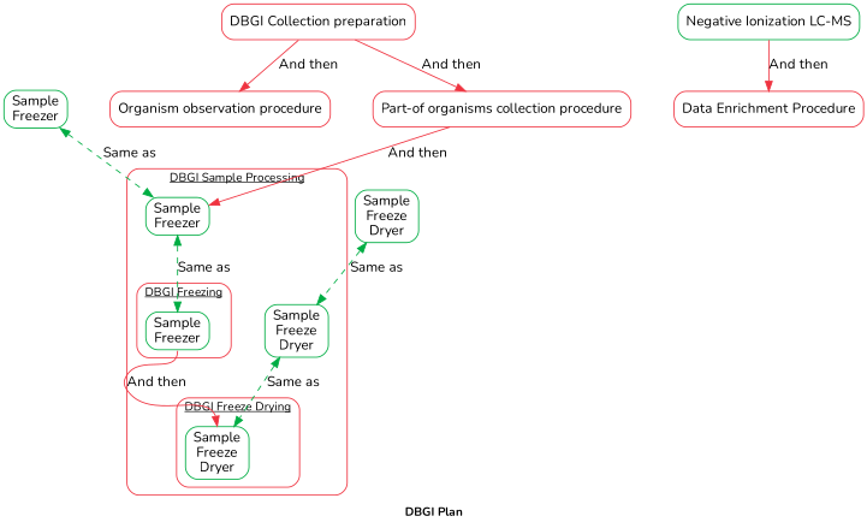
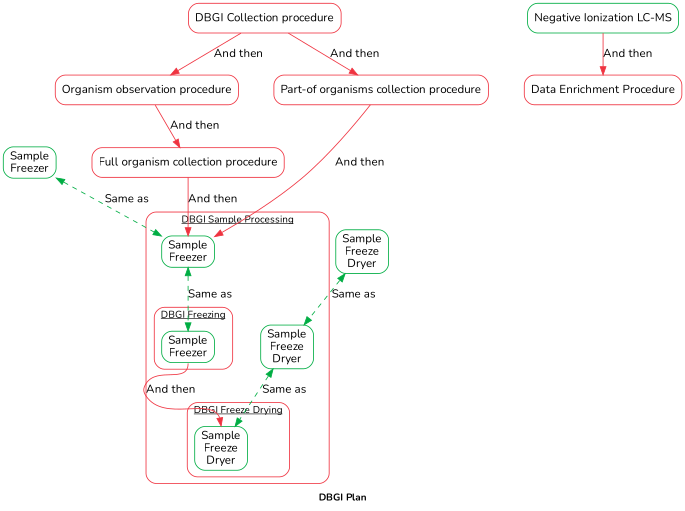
  digraph {
    bgcolor=white
    compound=true
    concentrate=true
    fontname=Nunito
    fontsize=12
    label=<<B>DBGI Plan</B>>
    nodesep=0.6
    splines=true
    node [color="#00ad43" fontname=Nunito shape=box style=rounded]
    edge [color="#EF3340" fontname=Nunito]
    n1 [label="Sample\nFreezer"]
    n2 [label="Sample\nFreeze\nDryer"]
    n3 [label="Sample\nFreezer"]
    n4 [label="Sample\nFreeze\nDryer"]
    n5 [label="Sample\nFreezer"]
    n6 [label="Sample\nFreeze\nDryer"]
-   n7 [color="#EF3340" label="DBGI Collection preparation"]
+   n7 [color="#EF3340" label="DBGI Collection procedure"]
    n8 [color="#EF3340" label="Organism observation procedure"]
    n9 [color="#EF3340" label="Part-of organisms collection procedure"]
+   n10 [color="#EF3340" label="Full organism collection procedure"]
    n11 [label="Negative Ionization LC-MS"]
    n12 [color="#EF3340" label="Data Enrichment Procedure"]
    subgraph cluster_1 {
      color="#EF3340"
      label=<<U>DBGI Sample Processing</U>>
      style=rounded
      n3
      n4
      subgraph cluster_2 {
        color="#EF3340"
        label=<<U>DBGI Freezing</U>>
        style=rounded
        n1
      }
      subgraph cluster_3 {
        color="#EF3340"
        label=<<U>DBGI Freeze Drying</U>>
        style=rounded
        n2
      }
    }
    n1 -> n2 [headport=n label="And then" tailport=s]
    n3 -> n1 [color="#00ad43" dir=both label="Same as" style=dashed]
    n4 -> n2 [color="#00ad43" dir=both label="Same as" style=dashed]
    n5 -> n3 [color="#00ad43" dir=both label="Same as" style=dashed]
    n6 -> n4 [color="#00ad43" dir=both label="Same as" style=dashed]
    n7 -> n8 [label="And then"]
    n7 -> n9 [label="And then"]
+   n8 -> n10 [label="And then"]
    n9 -> n3 [label="And then"]
+   n10 -> n3 [label="And then"]
    n11 -> n12 [label="And then"]
  }
